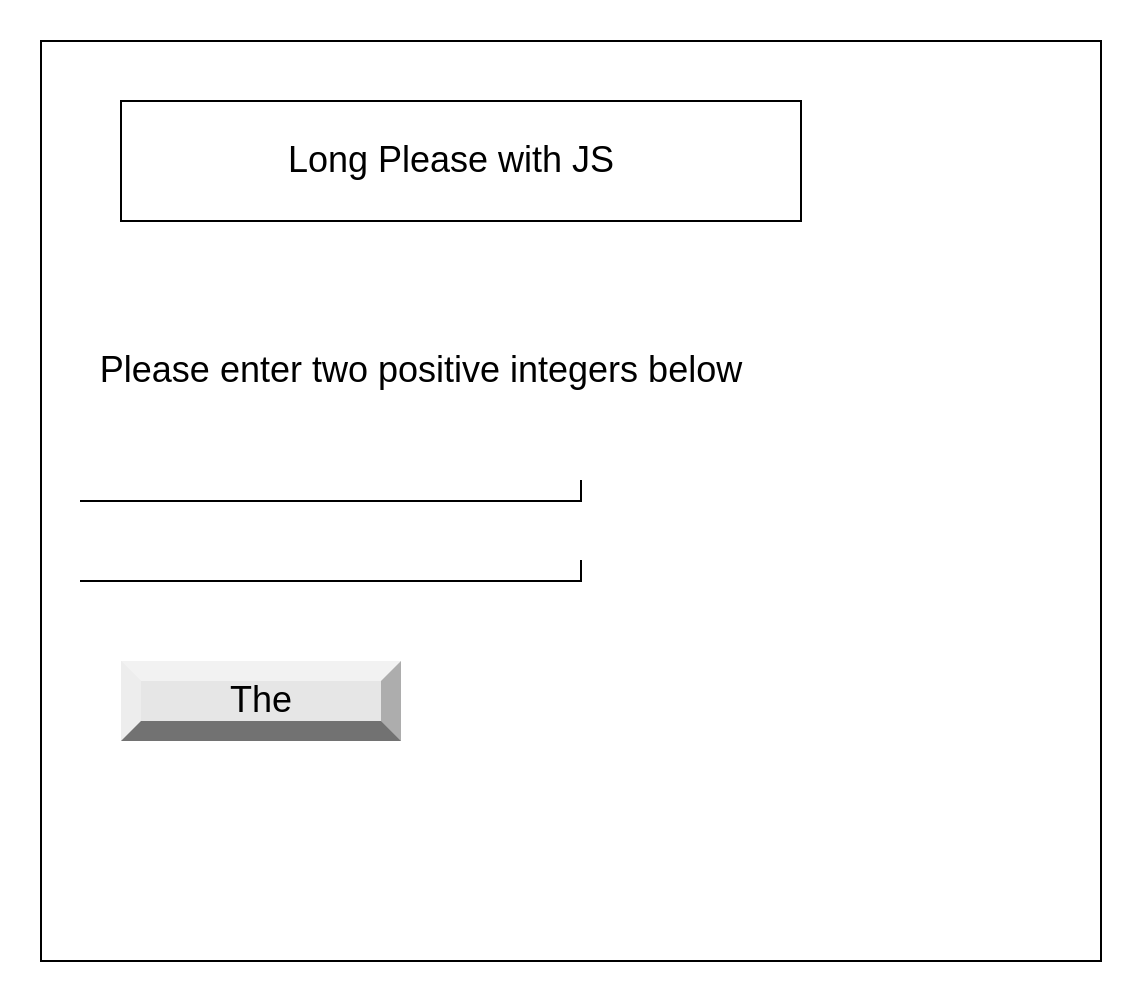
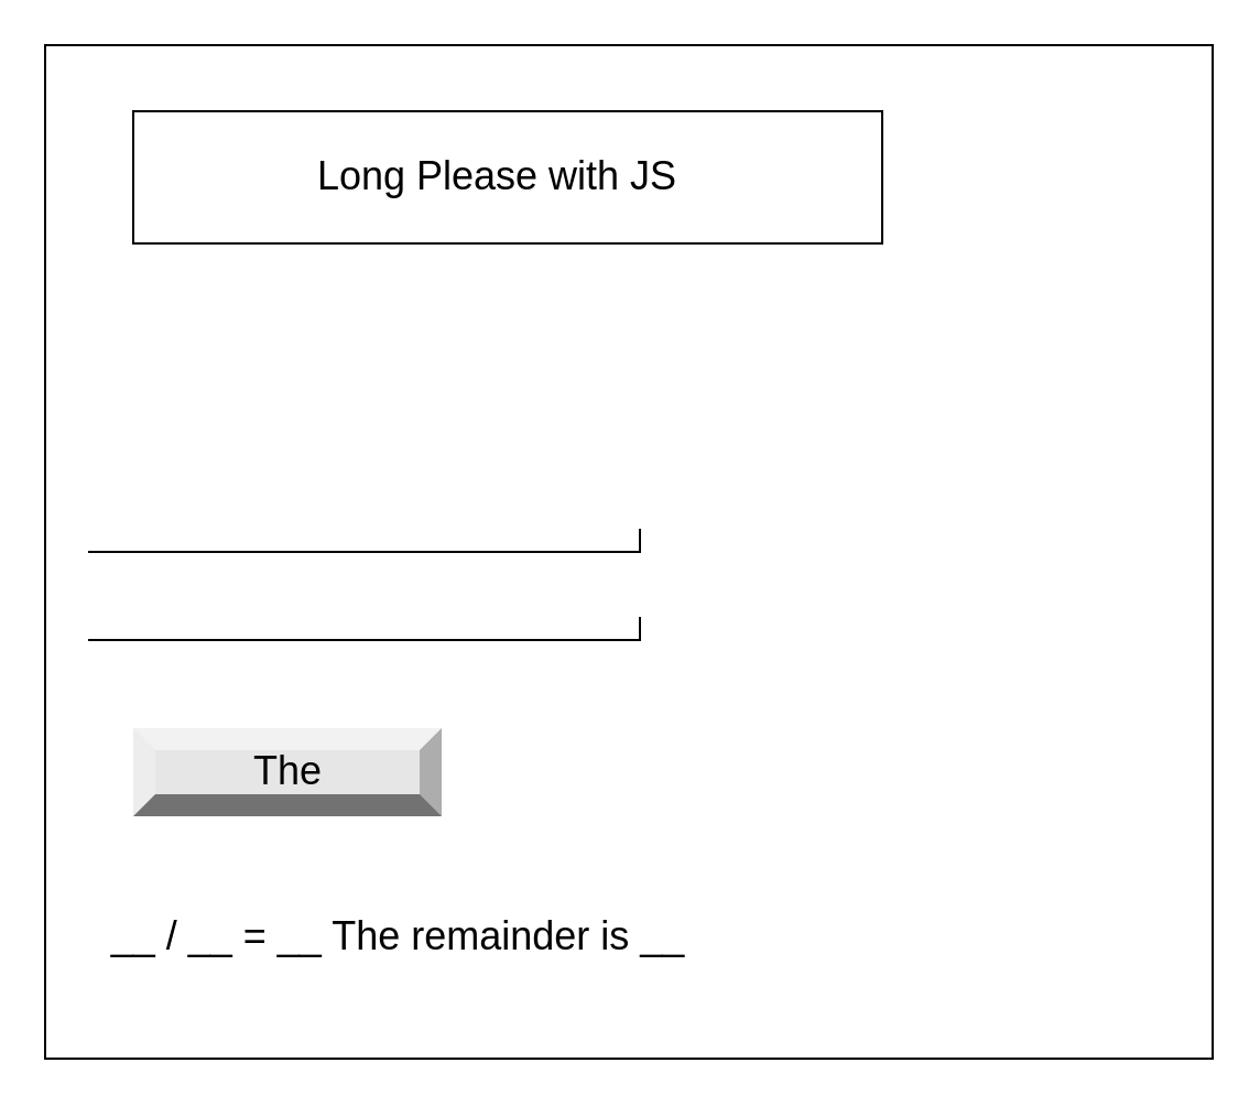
  <mxCell id="0" />
  <mxCell id="1" parent="0" />
  <mxCell id="2" value="" style="verticalLabelPosition=bottom;verticalAlign=top;html=1;shape=mxgraph.basic.rect;fillColor2=none;strokeWidth=1;size=20;indent=5;" parent="1" vertex="1"><mxGeometry x="20" y="20" width="530" height="460" as="geometry" /></mxCell>
  <mxCell id="3" value="" style="verticalLabelPosition=bottom;verticalAlign=top;html=1;shape=mxgraph.basic.rect;fillColor2=none;strokeWidth=1;size=20;indent=5;" parent="1" vertex="1"><mxGeometry x="60" y="50" width="340" height="60" as="geometry" /></mxCell>
  <mxCell id="4" value="&lt;font style=&quot;font-size: 18px&quot;&gt;Long Please with JS&lt;/font&gt;" style="text;html=1;resizable=0;autosize=1;align=center;verticalAlign=middle;points=[];fillColor=none;strokeColor=none;rounded=0;" parent="1" vertex="1"><mxGeometry x="130" y="70" width="190" height="20" as="geometry" /></mxCell>
- <mxCell id="5" value="Please enter two positive integers below" style="text;html=1;resizable=0;autosize=1;align=center;verticalAlign=middle;points=[];fillColor=none;strokeColor=none;rounded=0;fontSize=18;" parent="1" vertex="1"><mxGeometry x="40" y="170" width="340" height="30" as="geometry" /></mxCell>
  <mxCell id="6" value="" style="shape=partialRectangle;whiteSpace=wrap;html=1;top=0;left=0;fillColor=none;fontSize=18;" parent="1" vertex="1"><mxGeometry x="40" y="240" width="250" height="10" as="geometry" /></mxCell>
  <mxCell id="7" value="The" style="labelPosition=center;verticalLabelPosition=middle;align=center;html=1;shape=mxgraph.basic.shaded_button;dx=10;fillColor=#E6E6E6;strokeColor=none;fontSize=18;" parent="1" vertex="1"><mxGeometry x="60" y="330" width="140" height="40" as="geometry" /></mxCell>
+ <mxCell id="8" value="__ / __ = __ The remainder is __" style="text;html=1;align=center;verticalAlign=middle;resizable=0;points=[];autosize=1;strokeColor=none;fillColor=none;fontSize=18;" parent="1" vertex="1"><mxGeometry x="40" y="410" width="280" height="30" as="geometry" /></mxCell>
  <mxCell id="9" value="" style="shape=partialRectangle;whiteSpace=wrap;html=1;top=0;left=0;fillColor=none;fontSize=18;" vertex="1" parent="1"><mxGeometry x="40" y="280" width="250" height="10" as="geometry" /></mxCell>
